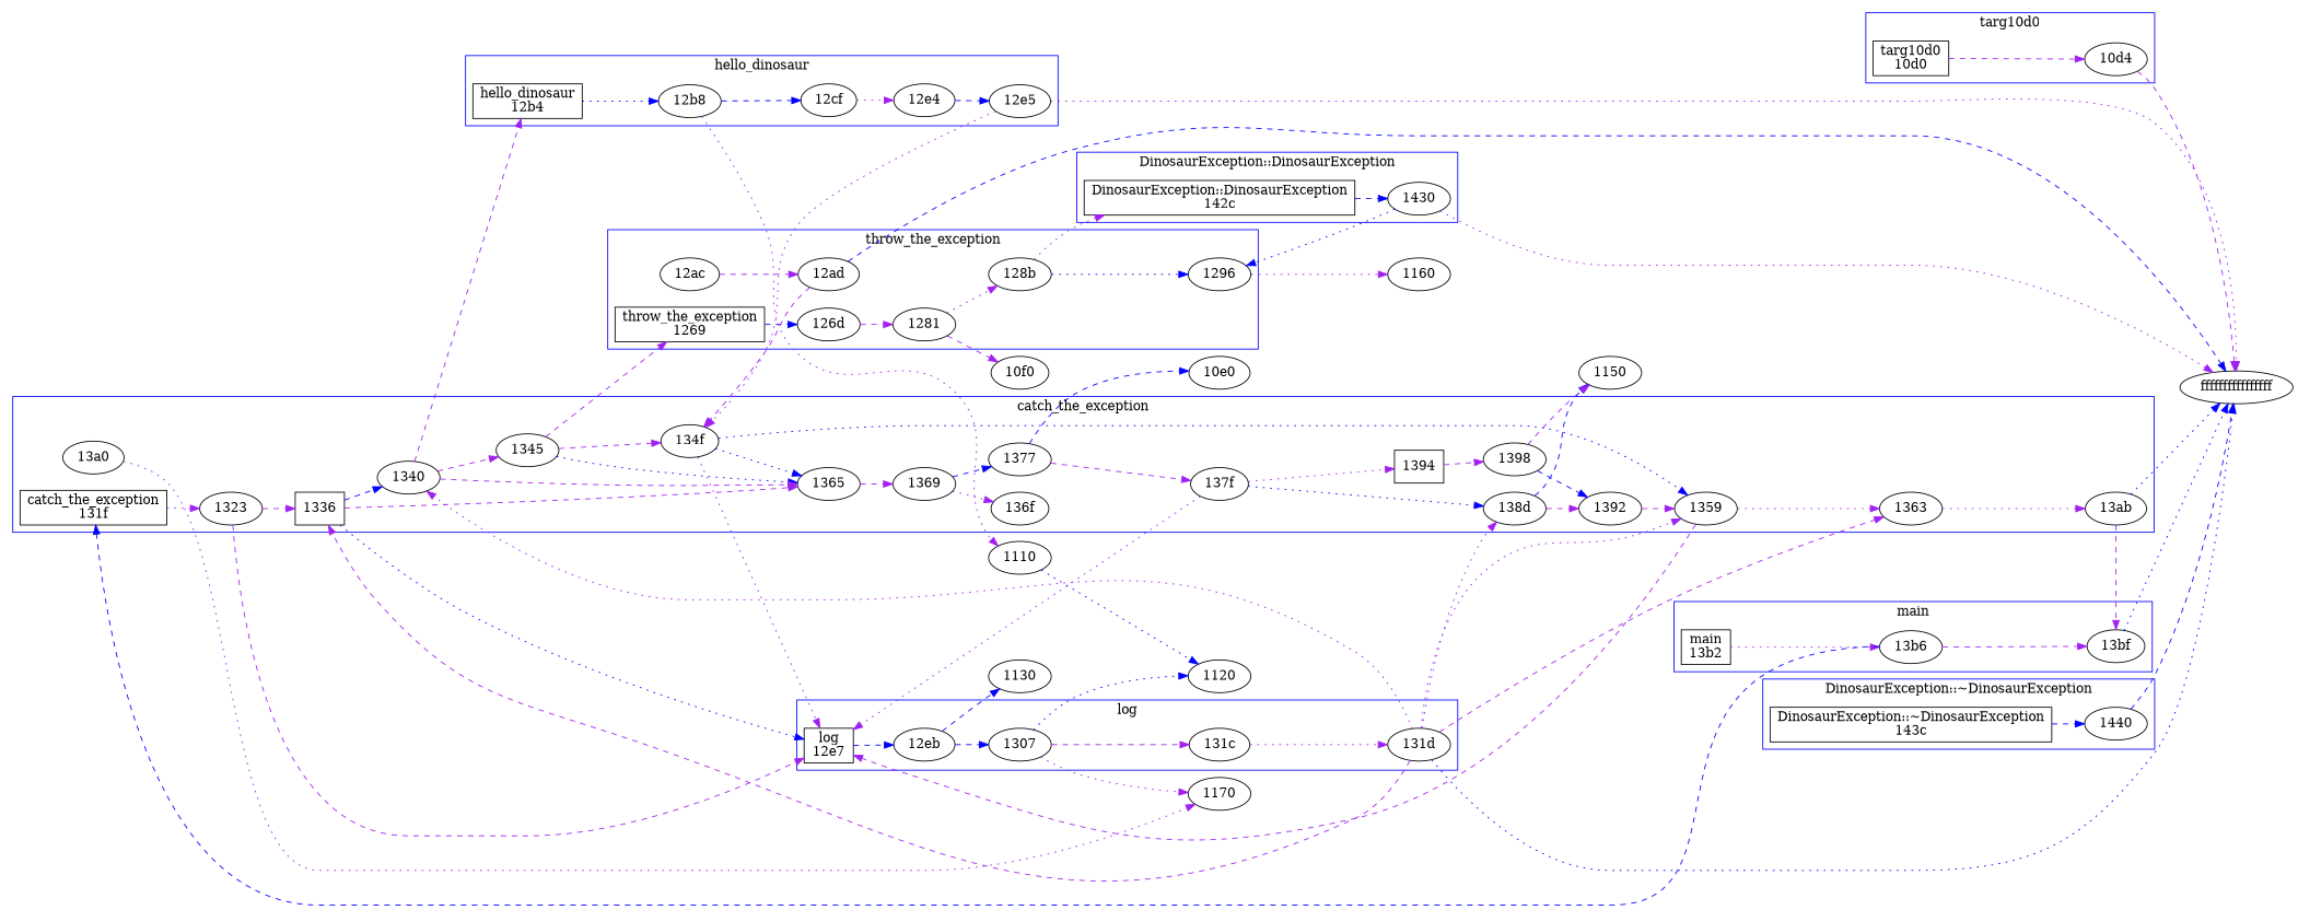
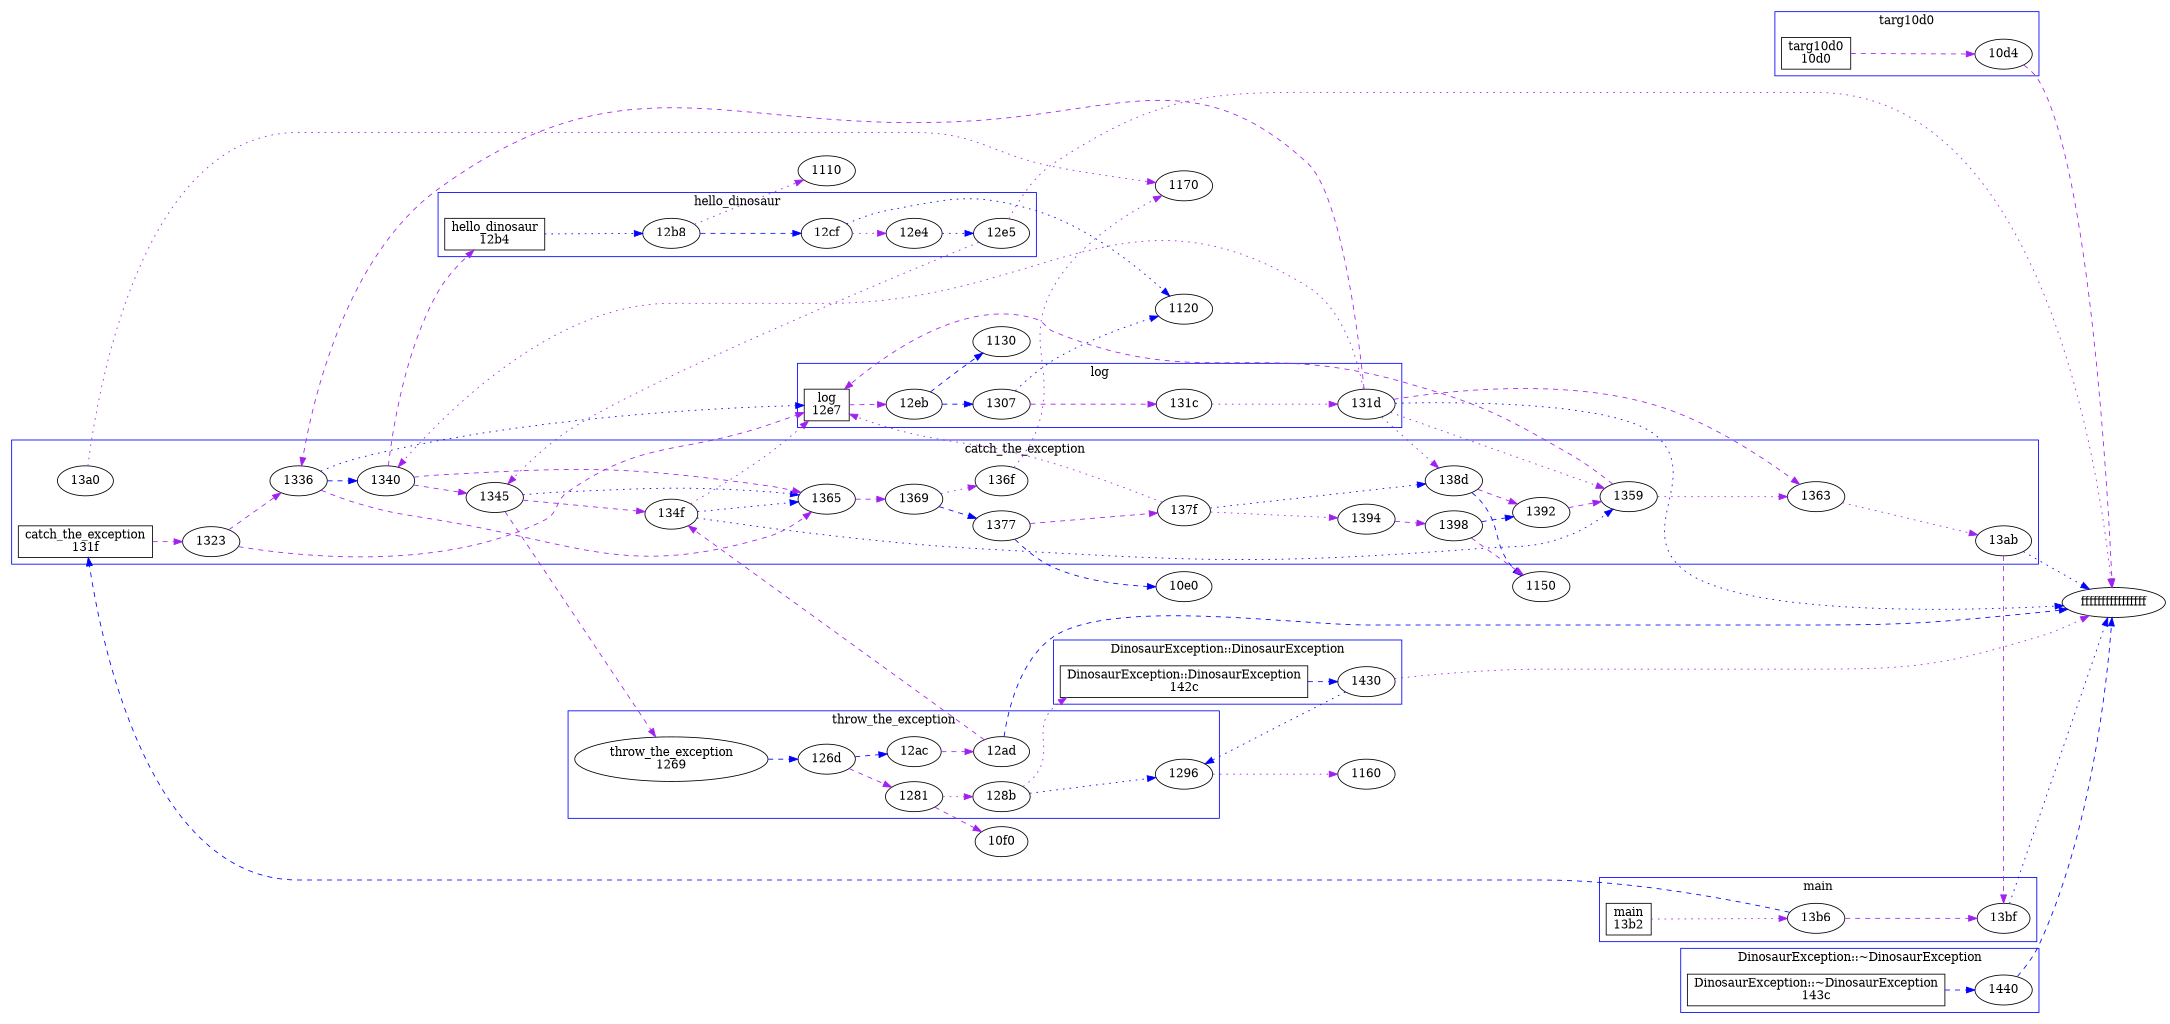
  digraph {
    rankdir=LR
    edge [color=purple style=dashed]
    n1 [label="targ10d0\n10d0" shape=box]
    "10d4"
-   n3 [label="throw_the_exception\n1269" shape=box]
+   n3 [label="throw_the_exception\n1269" shape=ellipse]
    "126d"
    1281
    "128b"
    1296
    "12ac"
    "12ad"
    n10 [label="hello_dinosaur\n12b4" shape=box]
    "12b8"
    "12cf"
    "12e4"
    "12e5"
    n15 [label="log\n12e7" shape=box]
    "12eb"
    1307
    "131c"
    "131d"
    "134f"
    1345
    1363
    1359
-   1336 [shape=box]
+   1336
    "138d"
    1340
    n27 [label="catch_the_exception\n131f" shape=box]
    1323
    1365
    1369
    "136f"
    1377
    "137f"
    1392
-   1394 [shape=box]
+   1394
    1398
    "13a0"
    "13ab"
    "13bf"
    n40 [label="main\n13b2" shape=box]
    "13b6"
    n42 [label="DinosaurException::DinosaurException\n142c" shape=box]
    1430
    n44 [label="DinosaurException::~DinosaurException\n143c" shape=box]
    1440
    ffffffffffffffff
    "10f0"
    1160
    1110
    1120
    1130
    1150
    1170
    "10e0"
    subgraph cluster_1 {
      color=blue
      label=targ10d0
      n1
      "10d4"
    }
    subgraph cluster_2 {
      color=blue
      label=throw_the_exception
      n3
      "126d"
      1281
      "128b"
      1296
      "12ac"
      "12ad"
    }
    subgraph cluster_3 {
      color=blue
      label=hello_dinosaur
      n10
      "12b8"
      "12cf"
      "12e4"
      "12e5"
    }
    subgraph cluster_4 {
      color=blue
      label=log
      n15
      "12eb"
      1307
      "131c"
      "131d"
    }
    subgraph cluster_5 {
      color=blue
      label=catch_the_exception
      "134f"
      1345
      1363
      1359
      1336
      "138d"
      1340
      n27
      1323
      1365
      1369
      "136f"
      1377
      "137f"
      1392
      1394
      1398
      "13a0"
      "13ab"
    }
    subgraph cluster_6 {
      color=blue
      label=main
      "13bf"
      n40
      "13b6"
    }
    subgraph cluster_7 {
      color=blue
      label="DinosaurException::DinosaurException"
      n42
      1430
    }
    subgraph cluster_8 {
      color=blue
      label="DinosaurException::~DinosaurException"
      n44
      1440
    }
    n1 -> "10d4"
    "10d4" -> ffffffffffffffff
    n3 -> "126d" [color=blue]
    "126d" -> 1281
+   "126d" -> "12ac" [color=blue]
    1281 -> "128b" [style=dotted]
    1281 -> "10f0"
    "128b" -> 1296 [color=blue style=dotted]
    "128b" -> n42 [style=dotted]
    1296 -> 1160 [style=dotted]
    "12ac" -> "12ad"
    "12ad" -> "134f"
    "12ad" -> ffffffffffffffff [color=blue]
    n10 -> "12b8" [color=blue style=dotted]
    "12b8" -> "12cf" [color=blue]
    "12b8" -> 1110 [style=dotted]
    "12cf" -> "12e4" [style=dotted]
-   1110 -> 1120 [color=blue style=dotted]
-   "12e4" -> "12e5" [color=blue]
-   "12e5" -> "134f" [style=dotted]
+   "12cf" -> 1120 [color=blue style=dotted]
+   "12e4" -> "12e5" [color=blue style=dotted]
+   "12e5" -> 1345 [style=dotted]
    "12e5" -> ffffffffffffffff [style=dotted]
-   n15 -> "12eb" [color=blue]
+   n15 -> "12eb"
    "12eb" -> 1307 [color=blue]
    "12eb" -> 1130 [color=blue]
    1307 -> "131c"
    1307 -> 1120 [color=blue style=dotted]
    "131c" -> "131d" [style=dotted]
    "131d" -> 1363
    "131d" -> 1359 [style=dotted]
    "131d" -> 1336
    "131d" -> "138d" [style=dotted]
    "131d" -> 1340 [style=dotted]
    "131d" -> ffffffffffffffff [color=blue style=dotted]
    "134f" -> n15 [style=dotted]
    "134f" -> 1359 [color=blue style=dotted]
    "134f" -> 1365 [color=blue style=dotted]
    1345 -> n3
    1345 -> "134f"
    1345 -> 1365 [color=blue style=dotted]
    1363 -> "13ab" [style=dotted]
    1359 -> n15
    1359 -> 1363 [style=dotted]
    1336 -> n15 [color=blue style=dotted]
    1336 -> 1340 [color=blue]
    1336 -> 1365
    "138d" -> 1392
    "138d" -> 1150 [color=blue]
    1340 -> n10
    1340 -> 1345
    1340 -> 1365
-   n27 -> 1323 [style=dotted]
+   n27 -> 1323
    1323 -> n15
    1323 -> 1336
    1365 -> 1369
    1369 -> "136f" [style=dotted]
    1369 -> 1377 [color=blue]
-   1307 -> 1170 [style=dotted]
+   "136f" -> 1170 [style=dotted]
    1377 -> "137f"
    1377 -> "10e0" [color=blue]
    "137f" -> n15 [style=dotted]
    "137f" -> "138d" [color=blue style=dotted]
    "137f" -> 1394 [style=dotted]
    1392 -> 1359
    1394 -> 1398
    1398 -> 1392 [color=blue]
    1398 -> 1150
    "13a0" -> 1170 [style=dotted]
    "13ab" -> "13bf"
    "13ab" -> ffffffffffffffff [color=blue style=dotted]
    "13bf" -> ffffffffffffffff [color=blue style=dotted]
    n40 -> "13b6" [style=dotted]
    "13b6" -> n27 [color=blue]
    "13b6" -> "13bf"
    n42 -> 1430 [color=blue]
    1430 -> 1296 [color=blue style=dotted]
    1430 -> ffffffffffffffff [style=dotted]
    n44 -> 1440 [color=blue]
    1440 -> ffffffffffffffff [color=blue]
  }
